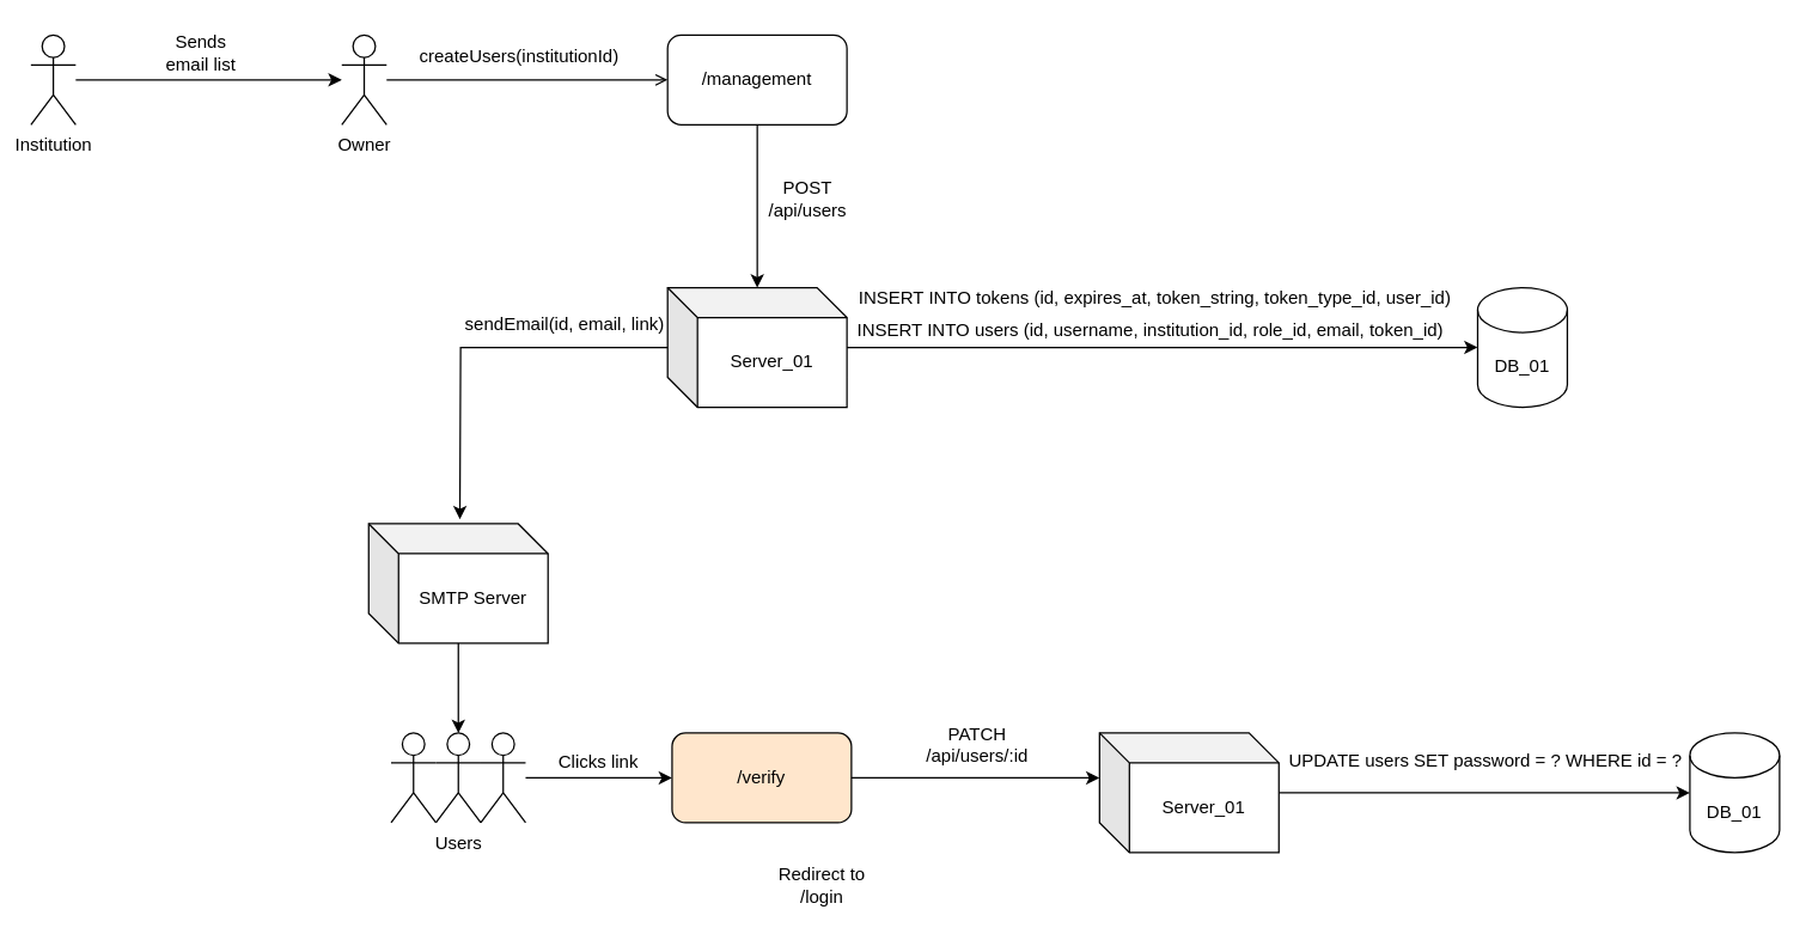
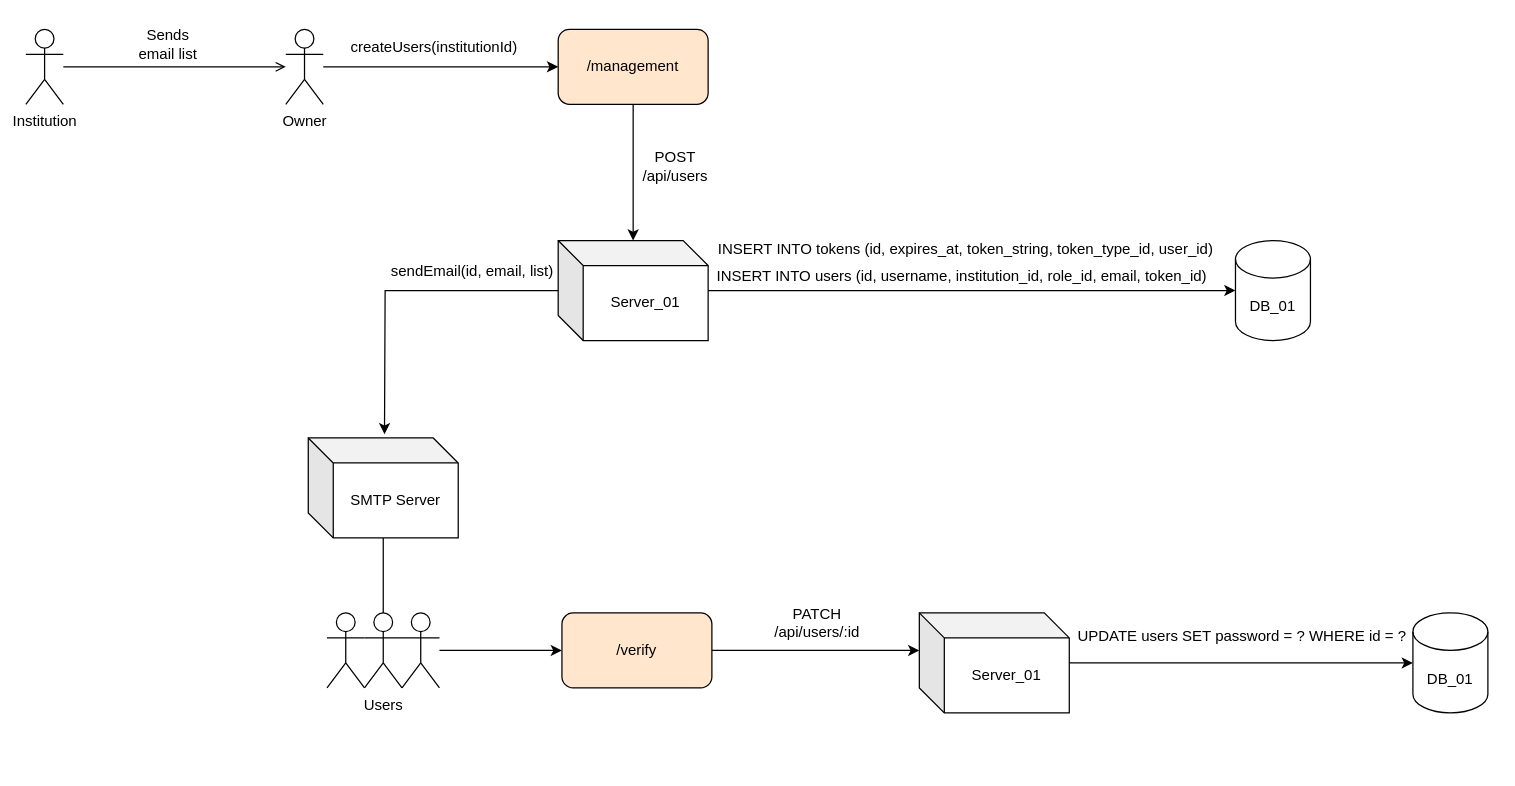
  <mxCell id="0" />
  <mxCell id="1" parent="0" />
  <mxCell id="2" value="Users" style="shape=umlActor;verticalLabelPosition=bottom;verticalAlign=top;html=1;outlineConnect=0;" parent="1" vertex="1"><mxGeometry x="291" y="490" width="30" height="60" as="geometry" /></mxCell>
- <mxCell id="3" value="" style="edgeStyle=orthogonalEdgeStyle;rounded=0;orthogonalLoop=1;jettySize=auto;html=1;" parent="1" source="4" target="6" edge="1"><mxGeometry relative="1" as="geometry"><mxPoint x="184" y="53" as="targetPoint" /></mxGeometry></mxCell>
+ <mxCell id="3" value="" style="edgeStyle=orthogonalEdgeStyle;rounded=0;orthogonalLoop=1;jettySize=auto;html=1;endArrow=open;" parent="1" source="4" target="6" edge="1"><mxGeometry relative="1" as="geometry"><mxPoint x="184" y="53" as="targetPoint" /></mxGeometry></mxCell>
  <mxCell id="4" value="Institution" style="shape=umlActor;verticalLabelPosition=bottom;verticalAlign=top;html=1;outlineConnect=0;" parent="1" vertex="1"><mxGeometry x="20" y="23" width="30" height="60" as="geometry" /></mxCell>
- <mxCell id="5" value="" style="edgeStyle=orthogonalEdgeStyle;rounded=0;orthogonalLoop=1;jettySize=auto;html=1;entryX=0;entryY=0.5;entryDx=0;entryDy=0;endArrow=open;" parent="1" source="6" target="9" edge="1"><mxGeometry relative="1" as="geometry"><mxPoint x="374" y="53" as="targetPoint" /></mxGeometry></mxCell>
+ <mxCell id="5" value="" style="edgeStyle=orthogonalEdgeStyle;rounded=0;orthogonalLoop=1;jettySize=auto;html=1;entryX=0;entryY=0.5;entryDx=0;entryDy=0;" parent="1" source="6" target="9" edge="1"><mxGeometry relative="1" as="geometry"><mxPoint x="374" y="53" as="targetPoint" /></mxGeometry></mxCell>
  <mxCell id="6" value="Owner" style="shape=umlActor;verticalLabelPosition=bottom;verticalAlign=top;html=1;outlineConnect=0;" parent="1" vertex="1"><mxGeometry x="228" y="23" width="30" height="60" as="geometry" /></mxCell>
  <mxCell id="7" value="Sends email list" style="text;html=1;align=center;verticalAlign=middle;whiteSpace=wrap;rounded=0;" parent="1" vertex="1"><mxGeometry x="104" y="20" width="60" height="30" as="geometry" /></mxCell>
  <mxCell id="8" value="" style="edgeStyle=orthogonalEdgeStyle;rounded=0;orthogonalLoop=1;jettySize=auto;html=1;" parent="1" source="9" target="13" edge="1"><mxGeometry relative="1" as="geometry" /></mxCell>
- <mxCell id="9" value="/management" style="rounded=1;whiteSpace=wrap;html=1;" parent="1" vertex="1"><mxGeometry x="446" y="23" width="120" height="60" as="geometry" /></mxCell>
+ <mxCell id="9" value="/management" style="rounded=1;whiteSpace=wrap;html=1;fillColor=#ffe6cc;" parent="1" vertex="1"><mxGeometry x="446" y="23" width="120" height="60" as="geometry" /></mxCell>
  <mxCell id="10" value="createUsers(institutionId)" style="text;html=1;align=center;verticalAlign=middle;whiteSpace=wrap;rounded=0;" parent="1" vertex="1"><mxGeometry x="317" y="23" width="60" height="30" as="geometry" /></mxCell>
  <mxCell id="11" value="DB_01" style="shape=cylinder3;whiteSpace=wrap;html=1;boundedLbl=1;backgroundOutline=1;size=15;" parent="1" vertex="1"><mxGeometry x="988" y="192" width="60" height="80" as="geometry" /></mxCell>
  <mxCell id="12" style="edgeStyle=orthogonalEdgeStyle;rounded=0;orthogonalLoop=1;jettySize=auto;html=1;" parent="1" source="13" edge="1"><mxGeometry relative="1" as="geometry"><mxPoint x="307" y="347" as="targetPoint" /></mxGeometry></mxCell>
  <mxCell id="13" value="Server_01" style="shape=cube;whiteSpace=wrap;html=1;boundedLbl=1;backgroundOutline=1;darkOpacity=0.05;darkOpacity2=0.1;" parent="1" vertex="1"><mxGeometry x="446" y="192" width="120" height="80" as="geometry" /></mxCell>
  <mxCell id="14" value="POST&lt;br&gt;/api/users" style="text;html=1;align=center;verticalAlign=middle;whiteSpace=wrap;rounded=0;" parent="1" vertex="1"><mxGeometry x="510" y="118" width="60" height="30" as="geometry" /></mxCell>
  <mxCell id="15" style="edgeStyle=orthogonalEdgeStyle;rounded=0;orthogonalLoop=1;jettySize=auto;html=1;entryX=0;entryY=0.5;entryDx=0;entryDy=0;entryPerimeter=0;" parent="1" source="13" target="11" edge="1"><mxGeometry relative="1" as="geometry" /></mxCell>
  <mxCell id="16" value="&lt;div&gt;INSERT INTO users (id, username, institution_id, role_id, email, token_id)&amp;nbsp;&lt;/div&gt;" style="text;html=1;align=center;verticalAlign=middle;whiteSpace=wrap;rounded=0;" parent="1" vertex="1"><mxGeometry x="528" y="206" width="486" height="30" as="geometry" /></mxCell>
- <mxCell id="17" style="edgeStyle=orthogonalEdgeStyle;rounded=0;orthogonalLoop=1;jettySize=auto;html=1;" parent="1" source="18" target="2" edge="1"><mxGeometry relative="1" as="geometry" /></mxCell>
+ <mxCell id="17" style="edgeStyle=orthogonalEdgeStyle;rounded=0;orthogonalLoop=1;jettySize=auto;html=1;endArrow=none;" parent="1" source="18" target="2" edge="1"><mxGeometry relative="1" as="geometry" /></mxCell>
  <mxCell id="18" value="SMTP Server" style="shape=cube;whiteSpace=wrap;html=1;boundedLbl=1;backgroundOutline=1;darkOpacity=0.05;darkOpacity2=0.1;" parent="1" vertex="1"><mxGeometry x="246" y="350" width="120" height="80" as="geometry" /></mxCell>
- <mxCell id="19" value="sendEmail(id, email, link)" style="text;html=1;align=center;verticalAlign=middle;whiteSpace=wrap;rounded=0;" parent="1" vertex="1"><mxGeometry x="297" y="202" width="161" height="30" as="geometry" /></mxCell>
+ <mxCell id="19" value="sendEmail(id, email, list)" style="text;html=1;align=center;verticalAlign=middle;whiteSpace=wrap;rounded=0;" parent="1" vertex="1"><mxGeometry x="297" y="202" width="161" height="30" as="geometry" /></mxCell>
  <mxCell id="20" style="edgeStyle=orthogonalEdgeStyle;rounded=0;orthogonalLoop=1;jettySize=auto;html=1;entryX=0;entryY=0.5;entryDx=0;entryDy=0;" parent="1" source="21" target="24" edge="1"><mxGeometry relative="1" as="geometry"><mxPoint x="386" y="495" as="targetPoint" /></mxGeometry></mxCell>
  <mxCell id="21" value="" style="shape=umlActor;verticalLabelPosition=bottom;verticalAlign=top;html=1;outlineConnect=0;" parent="1" vertex="1"><mxGeometry x="321" y="490" width="30" height="60" as="geometry" /></mxCell>
  <mxCell id="22" value="" style="shape=umlActor;verticalLabelPosition=bottom;verticalAlign=top;html=1;outlineConnect=0;" parent="1" vertex="1"><mxGeometry x="261" y="490" width="30" height="60" as="geometry" /></mxCell>
  <mxCell id="23" value="&lt;div&gt;INSERT INTO tokens (id, expires_at,&amp;nbsp;&lt;span style=&quot;background-color: initial;&quot;&gt;token_string,&lt;/span&gt;&lt;span style=&quot;background-color: initial;&quot;&gt;&amp;nbsp;token_type_id,&amp;nbsp;&lt;/span&gt;&lt;span style=&quot;background-color: initial;&quot;&gt;user_id&lt;/span&gt;&lt;span style=&quot;background-color: initial;&quot;&gt;)&amp;nbsp;&lt;/span&gt;&lt;/div&gt;" style="text;html=1;align=center;verticalAlign=middle;whiteSpace=wrap;rounded=0;" parent="1" vertex="1"><mxGeometry x="556" y="184" width="436" height="30" as="geometry" /></mxCell>
  <mxCell id="24" value="/verify" style="rounded=1;whiteSpace=wrap;html=1;fillColor=#ffe6cc;" parent="1" vertex="1"><mxGeometry x="449" y="490" width="120" height="60" as="geometry" /></mxCell>
- <mxCell id="25" value="Clicks link" style="text;html=1;align=center;verticalAlign=middle;whiteSpace=wrap;rounded=0;" parent="1" vertex="1"><mxGeometry x="370" y="495" width="60" height="30" as="geometry" /></mxCell>
  <mxCell id="26" value="Server_01" style="shape=cube;whiteSpace=wrap;html=1;boundedLbl=1;backgroundOutline=1;darkOpacity=0.05;darkOpacity2=0.1;" parent="1" vertex="1"><mxGeometry x="735" y="490" width="120" height="80" as="geometry" /></mxCell>
  <mxCell id="27" style="edgeStyle=orthogonalEdgeStyle;rounded=0;orthogonalLoop=1;jettySize=auto;html=1;entryX=0;entryY=0;entryDx=0;entryDy=30;entryPerimeter=0;" parent="1" source="24" target="26" edge="1"><mxGeometry relative="1" as="geometry" /></mxCell>
  <mxCell id="28" value="DB_01" style="shape=cylinder3;whiteSpace=wrap;html=1;boundedLbl=1;backgroundOutline=1;size=15;" parent="1" vertex="1"><mxGeometry x="1130" y="490" width="60" height="80" as="geometry" /></mxCell>
  <mxCell id="29" style="edgeStyle=orthogonalEdgeStyle;rounded=0;orthogonalLoop=1;jettySize=auto;html=1;entryX=0;entryY=0.5;entryDx=0;entryDy=0;entryPerimeter=0;" parent="1" source="26" target="28" edge="1"><mxGeometry relative="1" as="geometry" /></mxCell>
  <mxCell id="30" value="PATCH&lt;div&gt;/api/users/:id&lt;/div&gt;" style="text;html=1;align=center;verticalAlign=middle;whiteSpace=wrap;rounded=0;" parent="1" vertex="1"><mxGeometry x="615" y="483" width="77" height="30" as="geometry" /></mxCell>
  <mxCell id="31" value="&lt;div style=&quot;text-align: center;&quot;&gt;UPDATE users SET password = ? WHERE id = ?&lt;/div&gt;" style="text;whiteSpace=wrap;html=1;" parent="1" vertex="1"><mxGeometry x="860" y="495" width="270" height="36" as="geometry" /></mxCell>
- <mxCell id="32" value="Redirect to&lt;div&gt;/login&lt;/div&gt;" style="text;html=1;align=center;verticalAlign=middle;whiteSpace=wrap;rounded=0;" parent="1" vertex="1"><mxGeometry x="509" y="577" width="81" height="30" as="geometry" /></mxCell>
